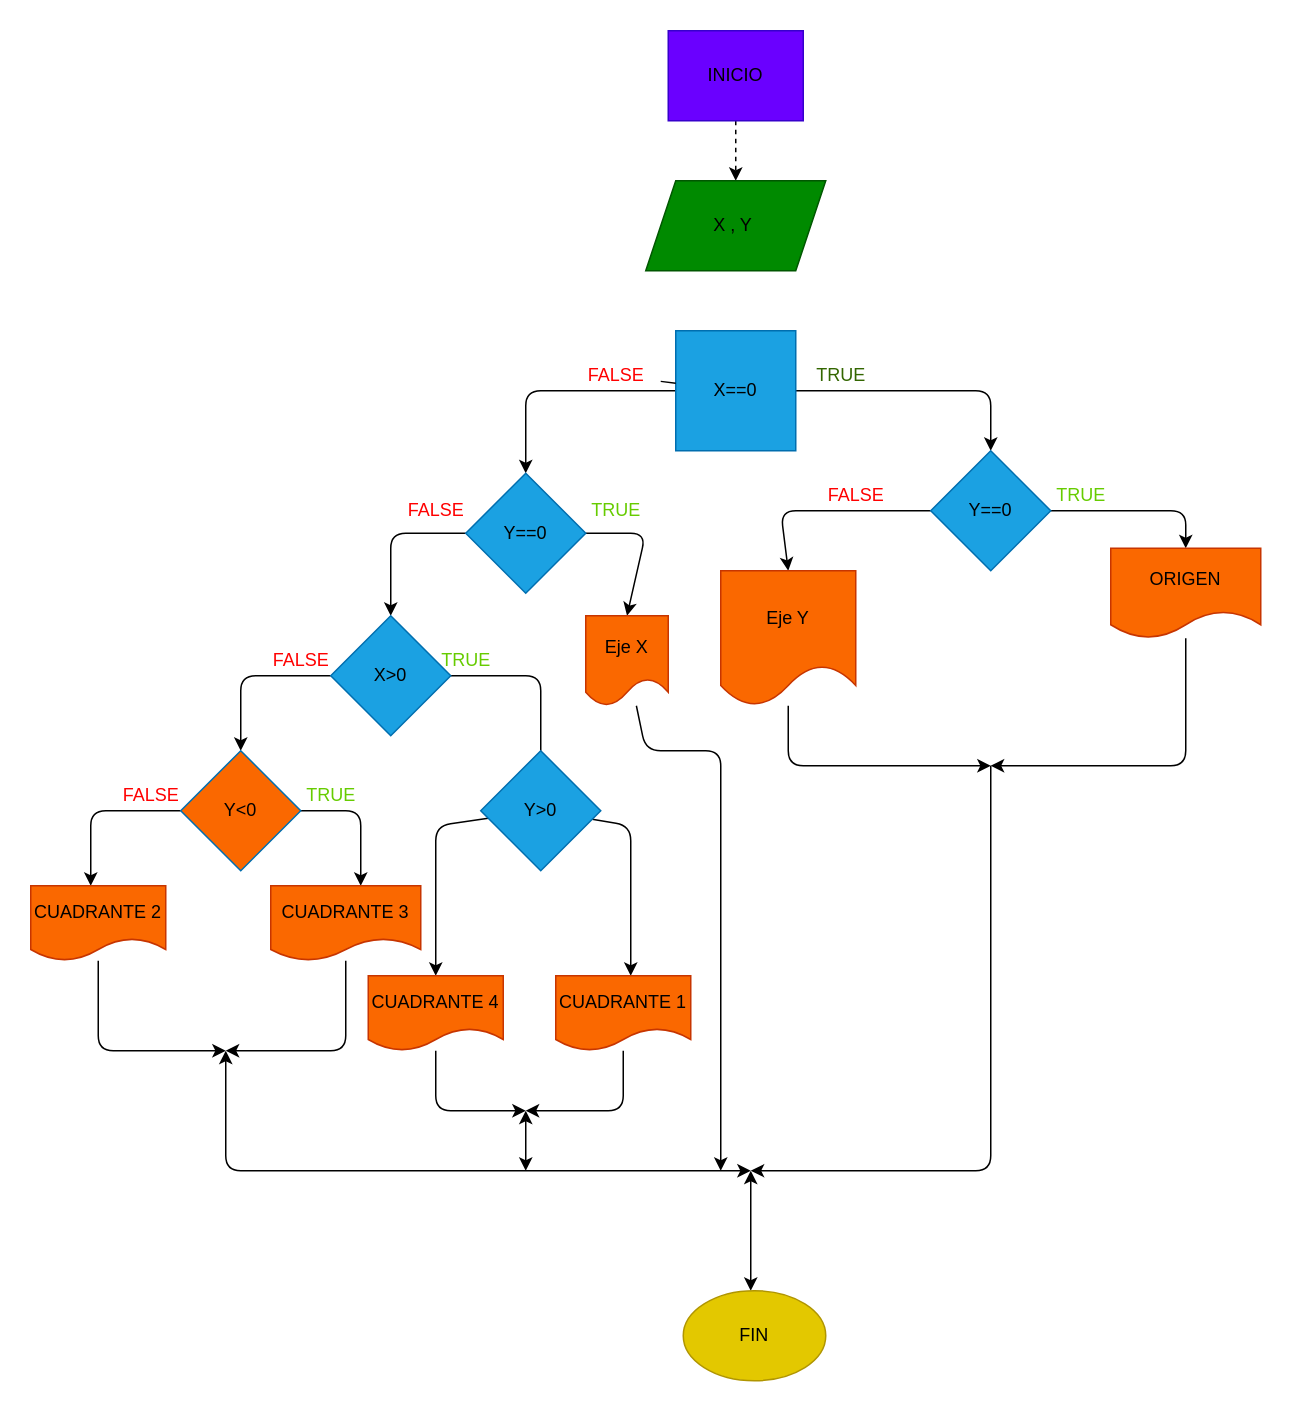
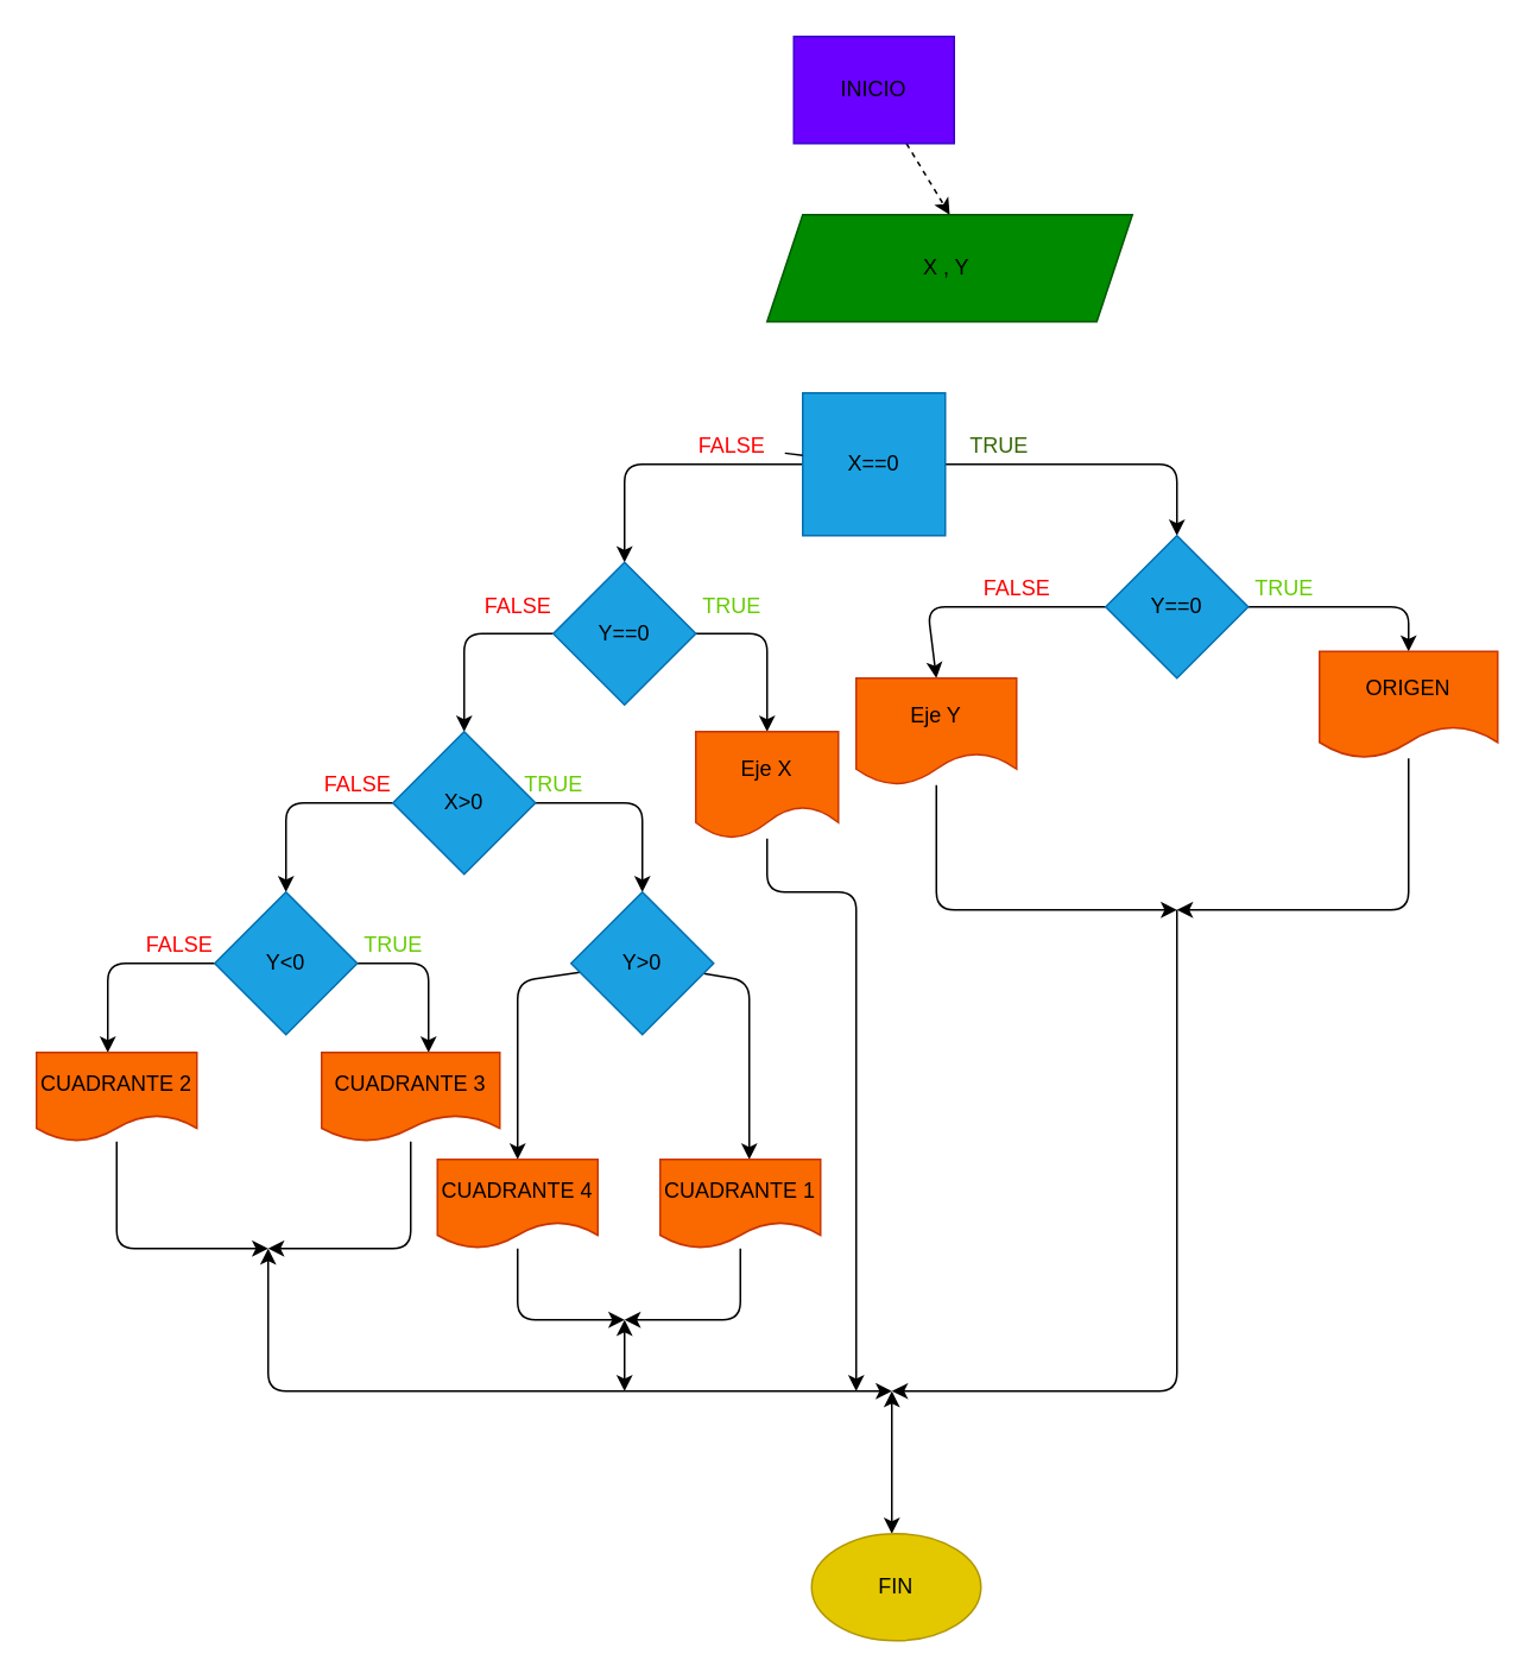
  <mxCell id="0" />
  <mxCell id="1" parent="0" />
  <mxCell id="2" style="edgeStyle=none;html=1;fontColor=#000000;entryX=0.5;entryY=0;entryDx=0;entryDy=0;dashed=1;" edge="1" parent="1" source="3" target="4"><mxGeometry relative="1" as="geometry"><mxPoint x="265" y="120" as="targetPoint" /></mxGeometry></mxCell>
  <mxCell id="3" value="&lt;font color=&quot;#000000&quot;&gt;INICIO&lt;/font&gt;" style="whiteSpace=wrap;html=1;fillColor=#6a00ff;fontColor=#ffffff;strokeColor=#3700CC;rounded=0;" vertex="1" parent="1"><mxGeometry x="445" y="20" width="90" height="60" as="geometry" /></mxCell>
- <mxCell id="4" value="&lt;font color=&quot;#000000&quot;&gt;X , Y&amp;nbsp;&lt;/font&gt;" style="shape=parallelogram;perimeter=parallelogramPerimeter;whiteSpace=wrap;html=1;fixedSize=1;fontColor=#ffffff;fillColor=#008a00;strokeColor=#005700;" vertex="1" parent="1"><mxGeometry x="430" y="120" width="120" height="60" as="geometry" /></mxCell>
+ <mxCell id="4" value="&lt;font color=&quot;#000000&quot;&gt;X , Y&amp;nbsp;&lt;/font&gt;" style="shape=parallelogram;perimeter=parallelogramPerimeter;whiteSpace=wrap;html=1;fixedSize=1;fontColor=#ffffff;fillColor=#008a00;strokeColor=#005700;" vertex="1" parent="1"><mxGeometry x="430" y="120" width="205" height="60" as="geometry" /></mxCell>
  <mxCell id="5" style="edgeStyle=none;html=1;fontColor=#000000;entryX=0.5;entryY=0;entryDx=0;entryDy=0;" edge="1" parent="1" source="7" target="11"><mxGeometry relative="1" as="geometry"><mxPoint x="700" y="260" as="targetPoint" /><Array as="points"><mxPoint x="660" y="260" /></Array></mxGeometry></mxCell>
  <mxCell id="6" style="edgeStyle=none;html=1;exitX=0;exitY=0.5;exitDx=0;exitDy=0;fontColor=#000000;entryX=0.5;entryY=0;entryDx=0;entryDy=0;" edge="1" parent="1" source="7" target="23"><mxGeometry relative="1" as="geometry"><mxPoint x="320" y="320" as="targetPoint" /><Array as="points"><mxPoint x="350" y="260" /></Array></mxGeometry></mxCell>
  <mxCell id="7" value="&lt;font color=&quot;#000000&quot;&gt;X==0&lt;/font&gt;" style="whiteSpace=wrap;html=1;fontColor=#ffffff;fillColor=#1ba1e2;strokeColor=#006EAF;rounded=0;" vertex="1" parent="1"><mxGeometry x="450" y="220" width="80" height="80" as="geometry" /></mxCell>
  <mxCell id="8" style="edgeStyle=none;html=1;fontColor=#000000;entryX=0.5;entryY=0;entryDx=0;entryDy=0;" edge="1" parent="1" source="11" target="16"><mxGeometry relative="1" as="geometry"><mxPoint x="330" y="380" as="targetPoint" /><Array as="points"><mxPoint x="520" y="340" /></Array></mxGeometry></mxCell>
  <mxCell id="9" style="edgeStyle=none;html=1;fontColor=#000000;entryX=0.5;entryY=0;entryDx=0;entryDy=0;" edge="1" parent="1" source="11" target="18"><mxGeometry relative="1" as="geometry"><mxPoint x="590" y="380" as="targetPoint" /><Array as="points"><mxPoint x="790" y="340" /></Array></mxGeometry></mxCell>
  <mxCell id="10" style="edgeStyle=none;html=1;fontColor=#FF0000;" edge="1" parent="1"><mxGeometry relative="1" as="geometry"><mxPoint x="500" y="780" as="targetPoint" /><mxPoint x="660" y="510" as="sourcePoint" /><Array as="points"><mxPoint x="660" y="780" /></Array></mxGeometry></mxCell>
  <mxCell id="11" value="&lt;font color=&quot;#000000&quot;&gt;Y==0&lt;/font&gt;" style="rhombus;whiteSpace=wrap;html=1;fontColor=#ffffff;fillColor=#1ba1e2;strokeColor=#006EAF;" vertex="1" parent="1"><mxGeometry x="620" y="300" width="80" height="80" as="geometry" /></mxCell>
  <mxCell id="12" value="&lt;font color=&quot;#66cc00&quot;&gt;TRUE&lt;/font&gt;" style="text;html=1;align=center;verticalAlign=middle;resizable=0;points=[];autosize=1;strokeColor=none;fillColor=none;fontColor=#000000;" vertex="1" parent="1"><mxGeometry x="690" y="315" width="60" height="30" as="geometry" /></mxCell>
  <mxCell id="13" value="&lt;font color=&quot;#ff0000&quot;&gt;FALSE&lt;/font&gt;" style="text;html=1;align=center;verticalAlign=middle;resizable=0;points=[];autosize=1;strokeColor=none;fillColor=none;fontColor=#66CC00;" vertex="1" parent="1"><mxGeometry x="540" y="315" width="60" height="30" as="geometry" /></mxCell>
  <mxCell id="14" value="&lt;font color=&quot;#336600&quot;&gt;TRUE&lt;/font&gt;" style="text;html=1;align=center;verticalAlign=middle;resizable=0;points=[];autosize=1;strokeColor=none;fillColor=none;fontColor=#FF0000;" vertex="1" parent="1"><mxGeometry x="530" y="235" width="60" height="30" as="geometry" /></mxCell>
  <mxCell id="15" style="edgeStyle=none;html=1;fontColor=#FF0000;" edge="1" parent="1" source="16"><mxGeometry relative="1" as="geometry"><mxPoint x="660" y="510" as="targetPoint" /><Array as="points"><mxPoint x="525" y="510" /></Array></mxGeometry></mxCell>
- <mxCell id="16" value="&lt;font color=&quot;#000000&quot;&gt;Eje Y&lt;/font&gt;" style="shape=document;whiteSpace=wrap;html=1;boundedLbl=1;fontColor=#000000;fillColor=#fa6800;strokeColor=#C73500;" vertex="1" parent="1"><mxGeometry x="480" y="380" width="90" height="90" as="geometry" /></mxCell>
+ <mxCell id="16" value="&lt;font color=&quot;#000000&quot;&gt;Eje Y&lt;/font&gt;" style="shape=document;whiteSpace=wrap;html=1;boundedLbl=1;fontColor=#000000;fillColor=#fa6800;strokeColor=#C73500;" vertex="1" parent="1"><mxGeometry x="480" y="380" width="90" height="60" as="geometry" /></mxCell>
  <mxCell id="17" style="edgeStyle=none;html=1;fontColor=#FF0000;" edge="1" parent="1" source="18"><mxGeometry relative="1" as="geometry"><mxPoint x="660" y="510" as="targetPoint" /><Array as="points"><mxPoint x="790" y="510" /></Array></mxGeometry></mxCell>
  <mxCell id="18" value="&lt;font color=&quot;#000000&quot;&gt;ORIGEN&lt;/font&gt;" style="shape=document;whiteSpace=wrap;html=1;boundedLbl=1;fontColor=#000000;fillColor=#fa6800;strokeColor=#C73500;" vertex="1" parent="1"><mxGeometry x="740" y="365" width="100" height="60" as="geometry" /></mxCell>
  <mxCell id="19" value="" style="edgeStyle=none;html=1;fontColor=#000000;endArrow=none;" edge="1" parent="1" source="7" target="20"><mxGeometry relative="1" as="geometry"><mxPoint x="90" y="300" as="targetPoint" /><mxPoint x="450" y="260" as="sourcePoint" /><Array as="points" /></mxGeometry></mxCell>
  <mxCell id="20" value="&lt;font color=&quot;#ff0000&quot;&gt;FALSE&lt;/font&gt;" style="text;html=1;align=center;verticalAlign=middle;resizable=0;points=[];autosize=1;strokeColor=none;fillColor=none;fontColor=#336600;" vertex="1" parent="1"><mxGeometry x="380" y="235" width="60" height="30" as="geometry" /></mxCell>
  <mxCell id="21" style="edgeStyle=none;html=1;fontColor=#000000;entryX=0.5;entryY=0;entryDx=0;entryDy=0;" edge="1" parent="1" source="23" target="25"><mxGeometry relative="1" as="geometry"><mxPoint x="410" y="410" as="targetPoint" /><Array as="points"><mxPoint x="430" y="355" /></Array></mxGeometry></mxCell>
  <mxCell id="22" style="edgeStyle=none;html=1;fontColor=#000000;entryX=0.5;entryY=0;entryDx=0;entryDy=0;" edge="1" parent="1" source="23" target="28"><mxGeometry relative="1" as="geometry"><mxPoint x="260" y="400" as="targetPoint" /><Array as="points"><mxPoint x="260" y="355" /></Array></mxGeometry></mxCell>
  <mxCell id="23" value="&lt;font color=&quot;#000000&quot;&gt;Y==0&lt;/font&gt;" style="rhombus;whiteSpace=wrap;html=1;fontColor=#ffffff;fillColor=#1ba1e2;strokeColor=#006EAF;" vertex="1" parent="1"><mxGeometry x="310" y="315" width="80" height="80" as="geometry" /></mxCell>
  <mxCell id="24" style="edgeStyle=none;html=1;fontColor=#000000;" edge="1" parent="1" source="25"><mxGeometry relative="1" as="geometry"><mxPoint x="480" y="780" as="targetPoint" /><Array as="points"><mxPoint x="430" y="500" /><mxPoint x="480" y="500" /></Array></mxGeometry></mxCell>
- <mxCell id="25" value="Eje X" style="shape=document;whiteSpace=wrap;html=1;boundedLbl=1;fontColor=#000000;fillColor=#fa6800;strokeColor=#C73500;" vertex="1" parent="1"><mxGeometry x="390" y="410" width="55" height="60" as="geometry" /></mxCell>
- <mxCell id="26" style="edgeStyle=none;html=1;fontColor=#000000;entryX=0.5;entryY=0;entryDx=0;entryDy=0;endArrow=none;" edge="1" parent="1" source="28" target="31"><mxGeometry relative="1" as="geometry"><mxPoint x="330" y="510" as="targetPoint" /><Array as="points"><mxPoint x="360" y="450" /></Array></mxGeometry></mxCell>
+ <mxCell id="25" value="Eje X" style="shape=document;whiteSpace=wrap;html=1;boundedLbl=1;fontColor=#000000;fillColor=#fa6800;strokeColor=#C73500;" vertex="1" parent="1"><mxGeometry x="390" y="410" width="80" height="60" as="geometry" /></mxCell>
+ <mxCell id="26" style="edgeStyle=none;html=1;fontColor=#000000;entryX=0.5;entryY=0;entryDx=0;entryDy=0;" edge="1" parent="1" source="28" target="31"><mxGeometry relative="1" as="geometry"><mxPoint x="330" y="510" as="targetPoint" /><Array as="points"><mxPoint x="360" y="450" /></Array></mxGeometry></mxCell>
  <mxCell id="27" style="edgeStyle=none;html=1;fontColor=#000000;startArrow=none;exitX=0;exitY=0.5;exitDx=0;exitDy=0;" edge="1" parent="1" source="28"><mxGeometry relative="1" as="geometry"><mxPoint x="160" y="500" as="targetPoint" /><mxPoint x="170" y="447.5" as="sourcePoint" /><Array as="points"><mxPoint x="160" y="450" /></Array></mxGeometry></mxCell>
  <mxCell id="28" value="&lt;font color=&quot;#000000&quot;&gt;X&amp;gt;0&lt;/font&gt;" style="rhombus;whiteSpace=wrap;html=1;fontColor=#ffffff;fillColor=#1ba1e2;strokeColor=#006EAF;" vertex="1" parent="1"><mxGeometry x="220" y="410" width="80" height="80" as="geometry" /></mxCell>
  <mxCell id="29" style="edgeStyle=none;html=1;fontColor=#000000;" edge="1" parent="1" source="31"><mxGeometry relative="1" as="geometry"><mxPoint x="290" y="650" as="targetPoint" /><Array as="points"><mxPoint x="290" y="550" /></Array></mxGeometry></mxCell>
  <mxCell id="30" style="edgeStyle=none;html=1;fontColor=#000000;" edge="1" parent="1" source="31"><mxGeometry relative="1" as="geometry"><mxPoint x="420" y="650" as="targetPoint" /><Array as="points"><mxPoint x="420" y="550" /></Array></mxGeometry></mxCell>
  <mxCell id="31" value="&lt;font color=&quot;#000000&quot;&gt;Y&amp;gt;0&lt;/font&gt;" style="rhombus;whiteSpace=wrap;html=1;fontColor=#ffffff;fillColor=#1ba1e2;strokeColor=#006EAF;" vertex="1" parent="1"><mxGeometry x="320" y="500" width="80" height="80" as="geometry" /></mxCell>
  <mxCell id="32" style="edgeStyle=none;html=1;fontColor=#000000;" edge="1" parent="1" source="34"><mxGeometry relative="1" as="geometry"><mxPoint x="60" y="590" as="targetPoint" /><Array as="points"><mxPoint x="60" y="540" /></Array></mxGeometry></mxCell>
  <mxCell id="33" style="edgeStyle=none;html=1;fontColor=#000000;" edge="1" parent="1" source="34"><mxGeometry relative="1" as="geometry"><mxPoint x="240" y="590" as="targetPoint" /><Array as="points"><mxPoint x="240" y="540" /></Array></mxGeometry></mxCell>
- <mxCell id="34" value="&lt;font color=&quot;#000000&quot;&gt;Y&amp;lt;0&lt;/font&gt;" style="rhombus;whiteSpace=wrap;html=1;fontColor=#ffffff;fillColor=#fa6800;strokeColor=#006EAF;" vertex="1" parent="1"><mxGeometry x="120" y="500" width="80" height="80" as="geometry" /></mxCell>
+ <mxCell id="34" value="&lt;font color=&quot;#000000&quot;&gt;Y&amp;lt;0&lt;/font&gt;" style="rhombus;whiteSpace=wrap;html=1;fontColor=#ffffff;fillColor=#1ba1e2;strokeColor=#006EAF;" vertex="1" parent="1"><mxGeometry x="120" y="500" width="80" height="80" as="geometry" /></mxCell>
  <mxCell id="35" style="edgeStyle=none;html=1;fontColor=#FF0000;" edge="1" parent="1" source="36"><mxGeometry relative="1" as="geometry"><mxPoint x="150" y="700" as="targetPoint" /><Array as="points"><mxPoint x="65" y="700" /></Array></mxGeometry></mxCell>
  <mxCell id="36" value="CUADRANTE 2" style="shape=document;whiteSpace=wrap;html=1;boundedLbl=1;fontColor=#000000;fillColor=#fa6800;strokeColor=#C73500;" vertex="1" parent="1"><mxGeometry x="20" y="590" width="90" height="50" as="geometry" /></mxCell>
  <mxCell id="37" style="edgeStyle=none;html=1;fontColor=#FF0000;" edge="1" parent="1" source="38"><mxGeometry relative="1" as="geometry"><mxPoint x="150" y="700" as="targetPoint" /><Array as="points"><mxPoint x="230" y="700" /></Array></mxGeometry></mxCell>
  <mxCell id="38" value="CUADRANTE 3" style="shape=document;whiteSpace=wrap;html=1;boundedLbl=1;fontColor=#000000;fillColor=#fa6800;strokeColor=#C73500;" vertex="1" parent="1"><mxGeometry x="180" y="590" width="100" height="50" as="geometry" /></mxCell>
  <mxCell id="39" value="&lt;font color=&quot;#66cc00&quot;&gt;TRUE&lt;/font&gt;" style="text;html=1;align=center;verticalAlign=middle;resizable=0;points=[];autosize=1;strokeColor=none;fillColor=none;fontColor=#000000;" vertex="1" parent="1"><mxGeometry x="190" y="515" width="60" height="30" as="geometry" /></mxCell>
  <mxCell id="40" value="&lt;font color=&quot;#ff0000&quot;&gt;FALSE&lt;/font&gt;" style="text;html=1;align=center;verticalAlign=middle;resizable=0;points=[];autosize=1;strokeColor=none;fillColor=none;fontColor=#66CC00;" vertex="1" parent="1"><mxGeometry x="70" y="515" width="60" height="30" as="geometry" /></mxCell>
  <mxCell id="41" value="&lt;font color=&quot;#66cc00&quot;&gt;TRUE&lt;/font&gt;" style="text;html=1;align=center;verticalAlign=middle;resizable=0;points=[];autosize=1;strokeColor=none;fillColor=none;fontColor=#FF0000;" vertex="1" parent="1"><mxGeometry x="280" y="425" width="60" height="30" as="geometry" /></mxCell>
  <mxCell id="42" value="FALSE" style="text;html=1;align=center;verticalAlign=middle;resizable=0;points=[];autosize=1;strokeColor=none;fillColor=none;fontColor=#FF0000;" vertex="1" parent="1"><mxGeometry x="170" y="425" width="60" height="30" as="geometry" /></mxCell>
  <mxCell id="43" value="&lt;font color=&quot;#66cc00&quot;&gt;TRUE&lt;/font&gt;" style="text;html=1;align=center;verticalAlign=middle;resizable=0;points=[];autosize=1;strokeColor=none;fillColor=none;fontColor=#FF0000;" vertex="1" parent="1"><mxGeometry x="380" y="325" width="60" height="30" as="geometry" /></mxCell>
  <mxCell id="44" value="&lt;font color=&quot;#ff0000&quot;&gt;FALSE&lt;/font&gt;" style="text;html=1;align=center;verticalAlign=middle;resizable=0;points=[];autosize=1;strokeColor=none;fillColor=none;fontColor=#66CC00;" vertex="1" parent="1"><mxGeometry x="260" y="325" width="60" height="30" as="geometry" /></mxCell>
  <mxCell id="45" value="" style="endArrow=classic;startArrow=classic;html=1;fontColor=#FF0000;" edge="1" parent="1"><mxGeometry width="50" height="50" relative="1" as="geometry"><mxPoint x="500" y="780" as="sourcePoint" /><mxPoint x="150" y="700" as="targetPoint" /><Array as="points"><mxPoint x="150" y="780" /></Array></mxGeometry></mxCell>
  <mxCell id="46" value="" style="endArrow=classic;startArrow=classic;html=1;fontColor=#FF0000;" edge="1" parent="1"><mxGeometry width="50" height="50" relative="1" as="geometry"><mxPoint x="500" y="860" as="sourcePoint" /><mxPoint x="500" y="780" as="targetPoint" /></mxGeometry></mxCell>
  <mxCell id="47" value="&lt;font color=&quot;#000000&quot;&gt;FIN&lt;/font&gt;" style="ellipse;whiteSpace=wrap;html=1;fontColor=#000000;fillColor=#e3c800;strokeColor=#B09500;" vertex="1" parent="1"><mxGeometry x="455" y="860" width="95" height="60" as="geometry" /></mxCell>
  <mxCell id="48" style="edgeStyle=none;html=1;fontColor=#000000;" edge="1" parent="1" source="49"><mxGeometry relative="1" as="geometry"><mxPoint x="350" y="740" as="targetPoint" /><Array as="points"><mxPoint x="290" y="740" /></Array></mxGeometry></mxCell>
  <mxCell id="49" value="CUADRANTE 4" style="shape=document;whiteSpace=wrap;html=1;boundedLbl=1;fontColor=#000000;fillColor=#fa6800;strokeColor=#C73500;" vertex="1" parent="1"><mxGeometry x="245" y="650" width="90" height="50" as="geometry" /></mxCell>
  <mxCell id="50" style="edgeStyle=none;html=1;fontColor=#000000;" edge="1" parent="1" source="51"><mxGeometry relative="1" as="geometry"><mxPoint x="350" y="740" as="targetPoint" /><Array as="points"><mxPoint x="415" y="740" /></Array></mxGeometry></mxCell>
  <mxCell id="51" value="CUADRANTE 1" style="shape=document;whiteSpace=wrap;html=1;boundedLbl=1;fontColor=#000000;fillColor=#fa6800;strokeColor=#C73500;" vertex="1" parent="1"><mxGeometry x="370" y="650" width="90" height="50" as="geometry" /></mxCell>
  <mxCell id="52" value="" style="endArrow=classic;startArrow=classic;html=1;fontColor=#000000;" edge="1" parent="1"><mxGeometry width="50" height="50" relative="1" as="geometry"><mxPoint x="350" y="780" as="sourcePoint" /><mxPoint x="350" y="740" as="targetPoint" /></mxGeometry></mxCell>
